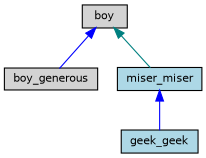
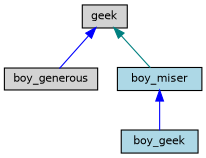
  digraph {
    node [color=black fillcolor=lightgrey fontname=Helvetica fontsize=10 shape=record style=filled]
    edge [color=blue dir=back fontname=Helvetica fontsize=10 labelfontname=Helvetica labelfontsize=10 style=solid]
-   n1 [fontcolor=black height=0.2 label=boy width=0.4]
+   n1 [fontcolor=black height=0.2 label=geek width=0.4]
    n2 [height=0.2 label=boy_generous width=0.4]
-   n3 [fillcolor=lightblue height=0.2 label=miser_miser width=0.4]
-   n4 [fillcolor=lightblue height=0.2 label=geek_geek width=0.4]
+   n3 [fillcolor=lightblue height=0.2 label=boy_miser width=0.4]
+   n4 [fillcolor=lightblue height=0.2 label=boy_geek width=0.4]
    n1 -> n2
    n1 -> n3 [color=teal]
    n3 -> n4
  }
